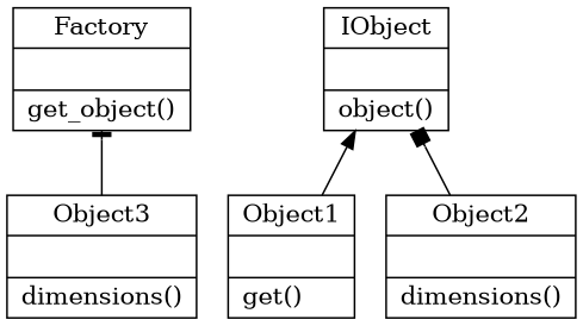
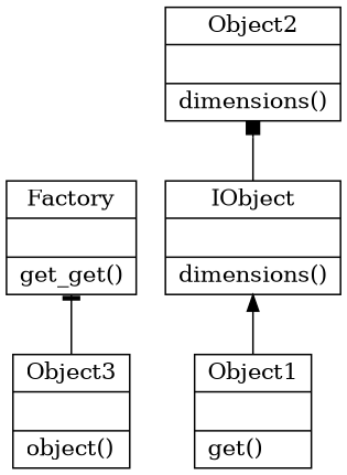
  digraph {
    rankdir=BT
    node [shape=record]
    edge [arrowtail=none]
-   n1 [label="{Factory|\l|get_object()\l}"]
-   n2 [label="{IObject|\l|object()\l}"]
+   n1 [label="{Factory|\l|get_get()\l}"]
+   n2 [label="{IObject|\l|dimensions()\l}"]
    n3 [label="{Object1|\l|get()\l}"]
    n4 [label="{Object2|\l|dimensions()\l}"]
-   n5 [label="{Object3|\l|dimensions()\l}"]
+   n5 [label="{Object3|\l|object()\l}"]
    n3 -> n2 [arrowhead=normal]
-   n4 -> n2 [arrowhead=box]
+   n2 -> n4 [arrowhead=box]
    n5 -> n1 [arrowhead=tee]
  }
